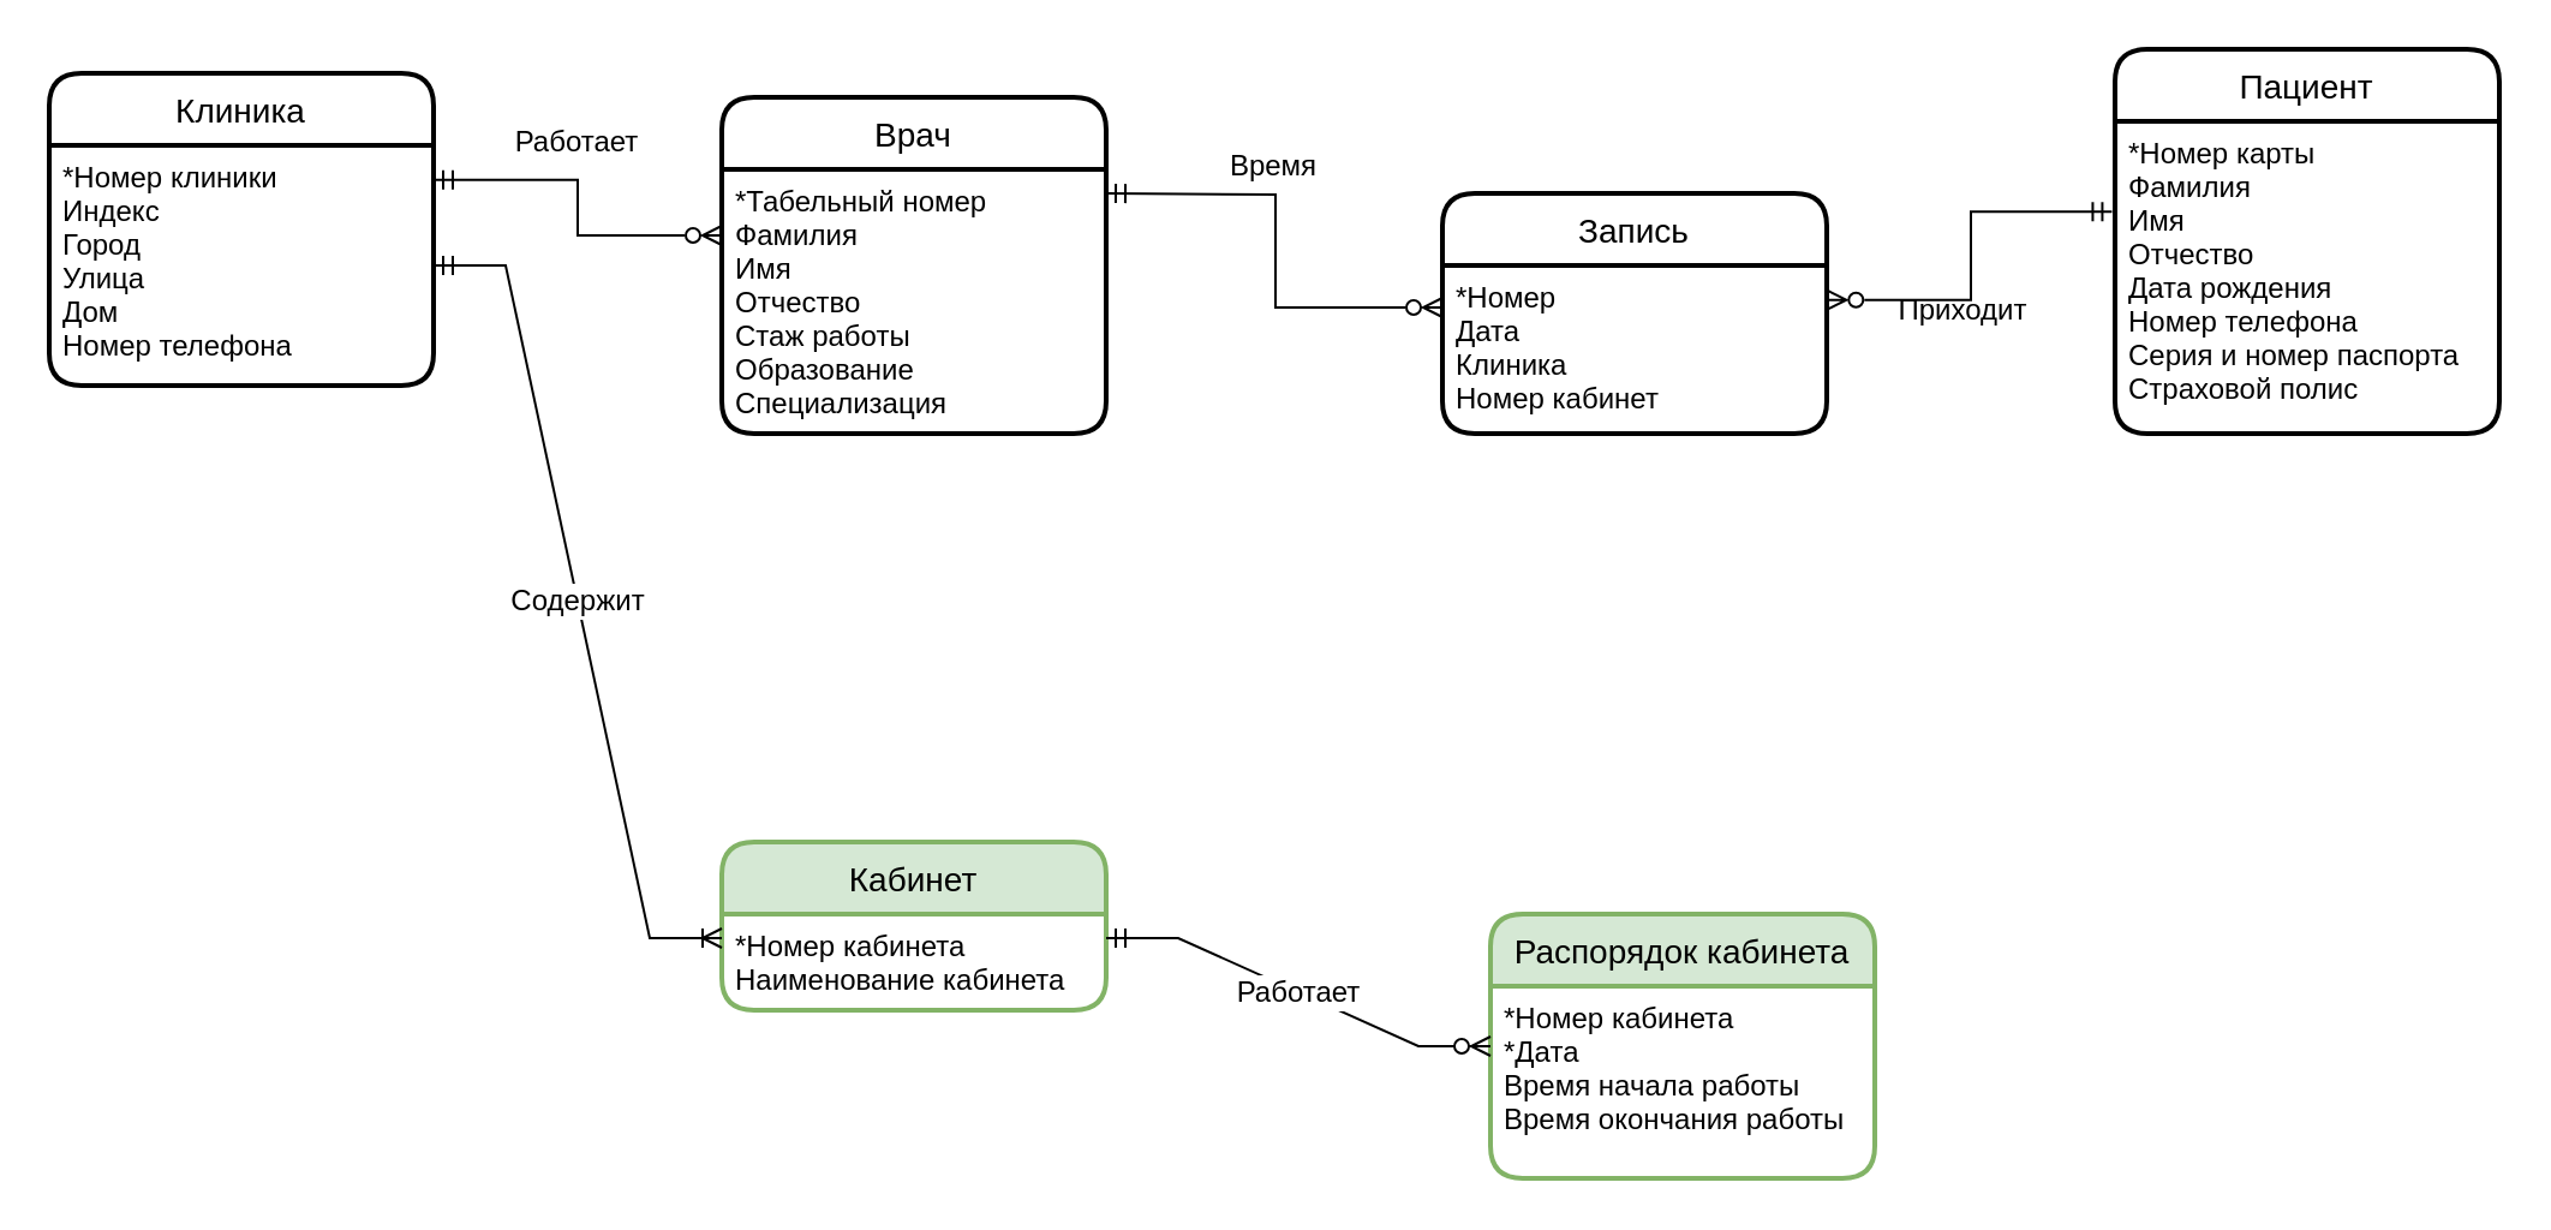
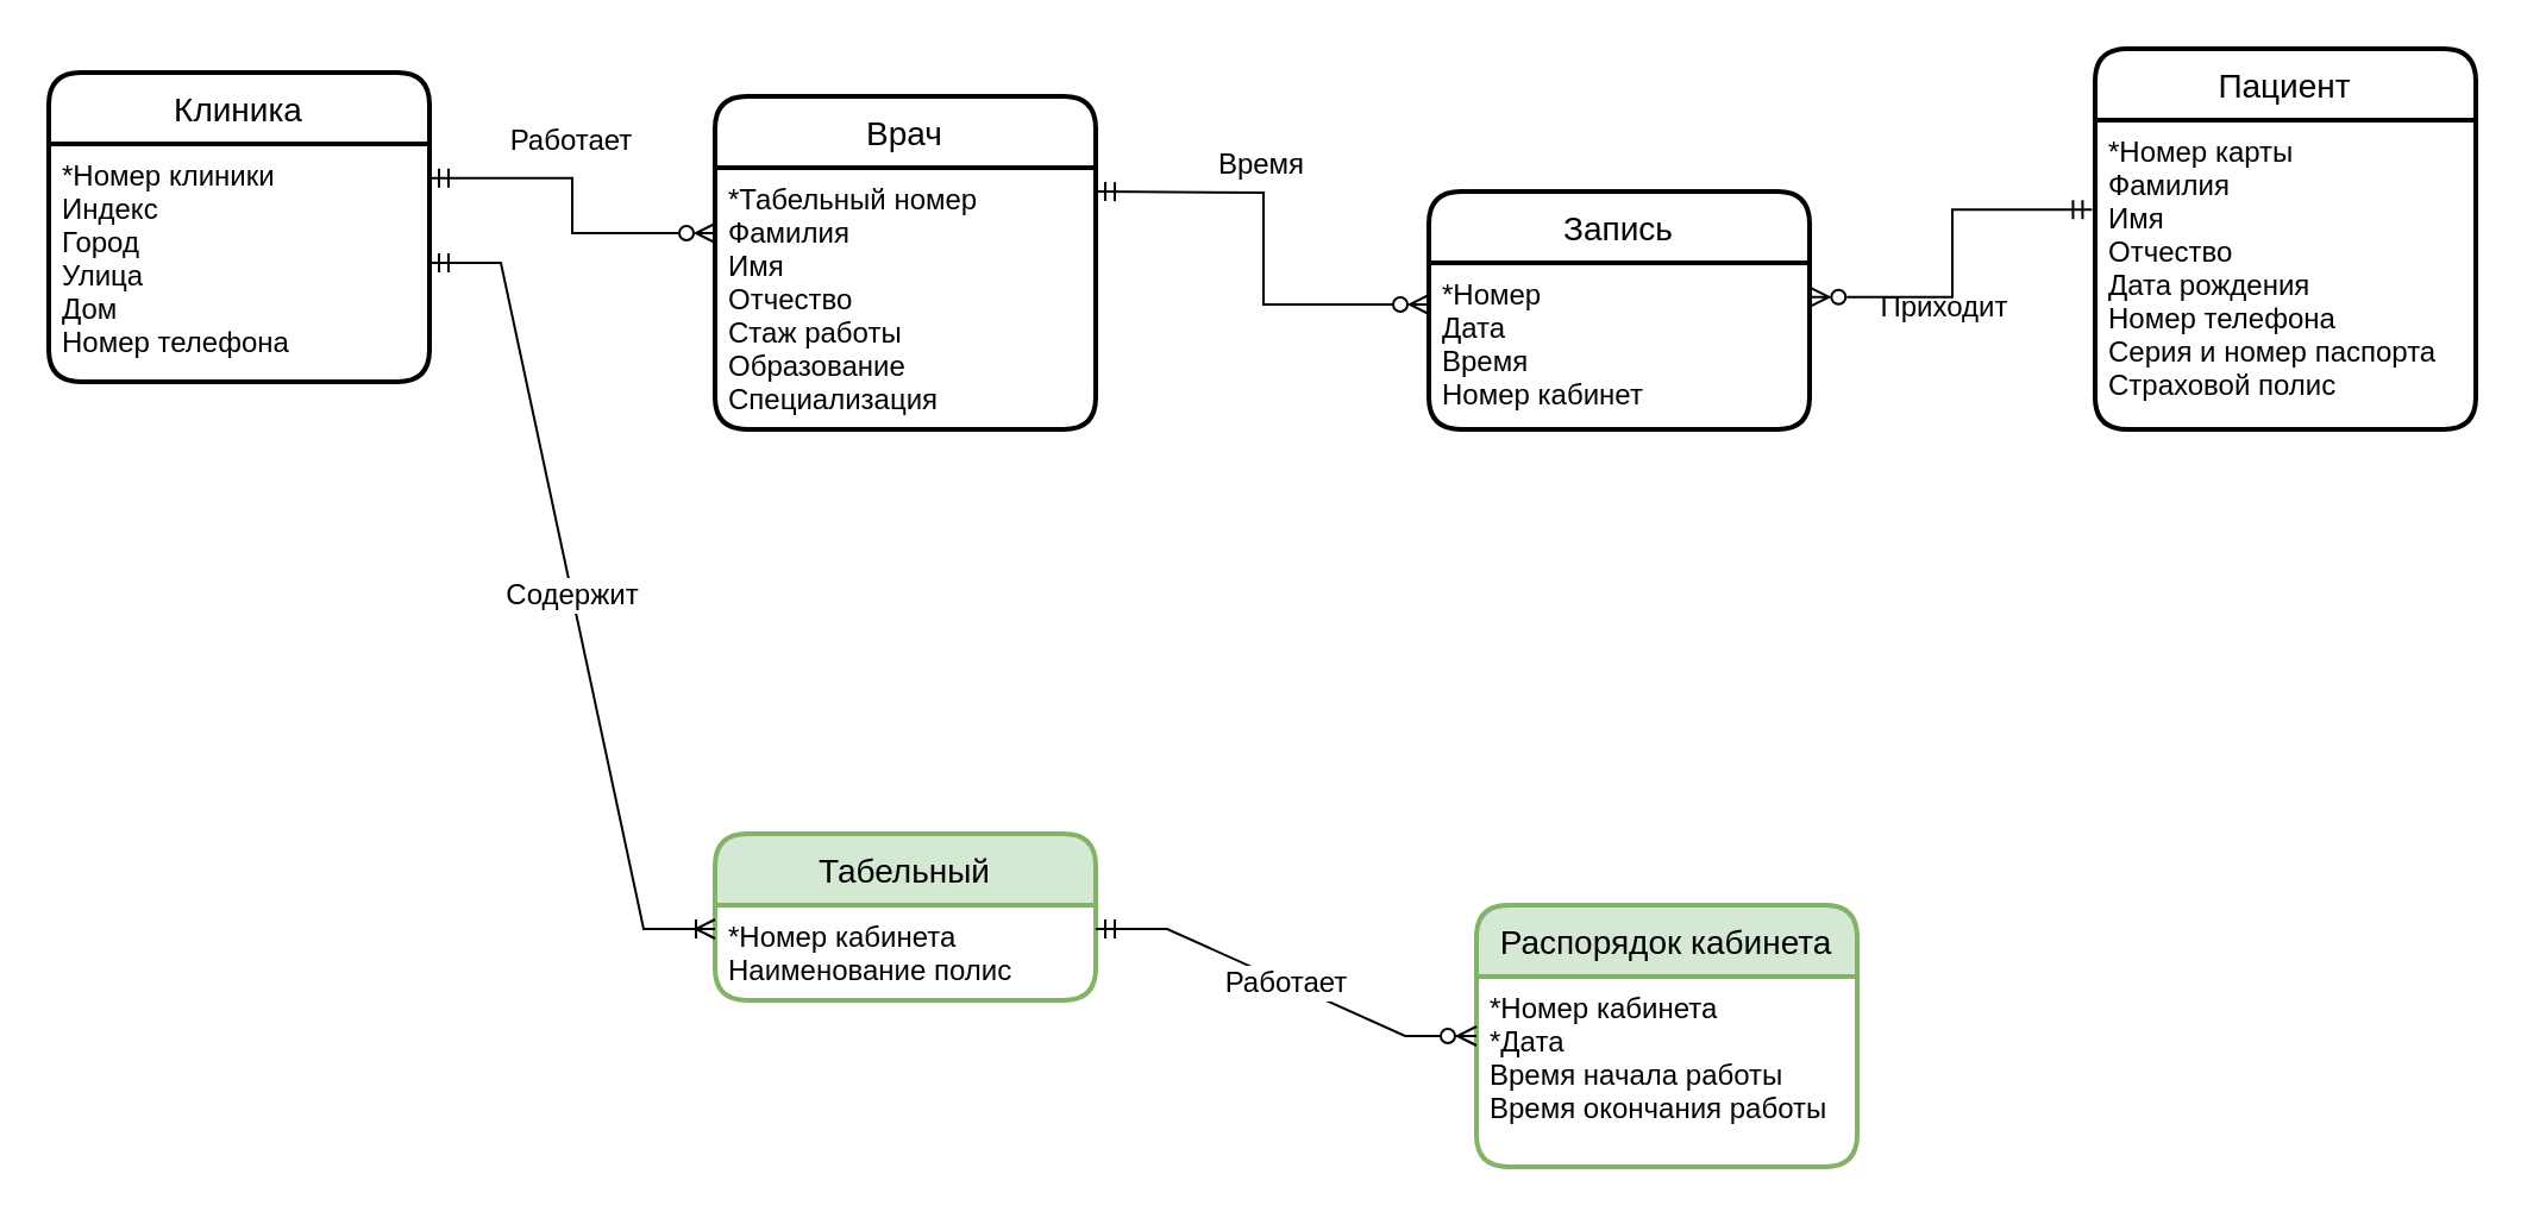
  <mxCell id="0" />
  <mxCell id="1" parent="0" />
  <mxCell id="2" style="edgeStyle=orthogonalEdgeStyle;rounded=0;orthogonalLoop=1;jettySize=auto;html=1;entryX=0;entryY=0.25;entryDx=0;entryDy=0;fontSize=11;startArrow=ERmandOne;startFill=0;endArrow=ERzeroToMany;endFill=0;exitX=1;exitY=0.144;exitDx=0;exitDy=0;exitPerimeter=0;" parent="1" source="4" target="6" edge="1"><mxGeometry relative="1" as="geometry" /></mxCell>
  <mxCell id="3" value="Клиника" style="swimlane;childLayout=stackLayout;horizontal=1;startSize=30;horizontalStack=0;rounded=1;fontSize=14;fontStyle=0;strokeWidth=2;resizeParent=0;resizeLast=1;shadow=0;dashed=0;align=center;" parent="1" vertex="1"><mxGeometry x="20" y="30" width="160" height="130" as="geometry" /></mxCell>
  <mxCell id="4" value="*Номер клиники&#10;Индекс&#10;Город&#10;Улица&#10;Дом&#10;Номер телефона" style="align=left;strokeColor=none;fillColor=none;spacingLeft=4;fontSize=12;verticalAlign=top;resizable=0;rotatable=0;part=1;" parent="3" vertex="1"><mxGeometry y="30" width="160" height="100" as="geometry" /></mxCell>
  <mxCell id="5" value="Врач" style="swimlane;childLayout=stackLayout;horizontal=1;startSize=30;horizontalStack=0;rounded=1;fontSize=14;fontStyle=0;strokeWidth=2;resizeParent=0;resizeLast=1;shadow=0;dashed=0;align=center;" parent="1" vertex="1"><mxGeometry x="300" y="40" width="160" height="140" as="geometry" /></mxCell>
  <mxCell id="6" value="*Табельный номер&#10;Фамилия&#10;Имя&#10;Отчество &#10;Стаж работы&#10;Образование&#10;Специализация" style="align=left;strokeColor=none;fillColor=none;spacingLeft=4;fontSize=12;verticalAlign=top;resizable=0;rotatable=0;part=1;" parent="5" vertex="1"><mxGeometry y="30" width="160" height="110" as="geometry" /></mxCell>
  <mxCell id="7" value="Пациент" style="swimlane;childLayout=stackLayout;horizontal=1;startSize=30;horizontalStack=0;rounded=1;fontSize=14;fontStyle=0;strokeWidth=2;resizeParent=0;resizeLast=1;shadow=0;dashed=0;align=center;" parent="1" vertex="1"><mxGeometry x="880" y="20" width="160" height="160" as="geometry" /></mxCell>
  <mxCell id="8" value="*Номер карты&#10;Фамилия&#10;Имя &#10;Отчество&#10;Дата рождения&#10;Номер телефона&#10;Серия и номер паспорта&#10;Страховой полис" style="align=left;strokeColor=none;fillColor=none;spacingLeft=4;fontSize=12;verticalAlign=top;resizable=0;rotatable=0;part=1;" parent="7" vertex="1"><mxGeometry y="30" width="160" height="130" as="geometry" /></mxCell>
  <mxCell id="9" value="Запись" style="swimlane;childLayout=stackLayout;horizontal=1;startSize=30;horizontalStack=0;rounded=1;fontSize=14;fontStyle=0;strokeWidth=2;resizeParent=0;resizeLast=1;shadow=0;dashed=0;align=center;" parent="1" vertex="1"><mxGeometry x="600" y="80" width="160" height="100" as="geometry" /></mxCell>
- <mxCell id="10" value="*Номер&#10;Дата&#10;Клиника&#10;Номер кабинет" style="align=left;strokeColor=none;fillColor=none;spacingLeft=4;fontSize=12;verticalAlign=top;resizable=0;rotatable=0;part=1;" parent="9" vertex="1"><mxGeometry y="30" width="160" height="70" as="geometry" /></mxCell>
+ <mxCell id="10" value="*Номер&#10;Дата&#10;Время&#10;Номер кабинет" style="align=left;strokeColor=none;fillColor=none;spacingLeft=4;fontSize=12;verticalAlign=top;resizable=0;rotatable=0;part=1;" parent="9" vertex="1"><mxGeometry y="30" width="160" height="70" as="geometry" /></mxCell>
  <mxCell id="11" style="edgeStyle=orthogonalEdgeStyle;rounded=0;orthogonalLoop=1;jettySize=auto;html=1;entryX=1.001;entryY=0.205;entryDx=0;entryDy=0;fontSize=11;startArrow=ERmandOne;startFill=0;endArrow=ERzeroToMany;endFill=0;exitX=-0.008;exitY=0.289;exitDx=0;exitDy=0;entryPerimeter=0;exitPerimeter=0;" parent="1" source="8" target="10" edge="1"><mxGeometry relative="1" as="geometry" /></mxCell>
  <mxCell id="12" style="edgeStyle=orthogonalEdgeStyle;rounded=0;orthogonalLoop=1;jettySize=auto;html=1;entryX=0;entryY=0.25;entryDx=0;entryDy=0;fontSize=11;startArrow=ERmandOne;startFill=0;endArrow=ERzeroToMany;endFill=0;" parent="1" target="10" edge="1"><mxGeometry relative="1" as="geometry"><mxPoint x="460" y="80" as="sourcePoint" /></mxGeometry></mxCell>
  <mxCell id="13" value="&lt;font style=&quot;font-size: 12px;&quot;&gt;Работает&lt;/font&gt;" style="text;html=1;strokeColor=none;fillColor=none;align=center;verticalAlign=middle;whiteSpace=wrap;rounded=0;fontSize=20;" parent="1" vertex="1"><mxGeometry x="210" y="40" width="60" height="30" as="geometry" /></mxCell>
  <mxCell id="14" value="&lt;font style=&quot;font-size: 12px;&quot;&gt;Время&lt;/font&gt;" style="text;html=1;strokeColor=none;fillColor=none;align=center;verticalAlign=middle;whiteSpace=wrap;rounded=0;fontSize=20;" parent="1" vertex="1"><mxGeometry x="500" y="50" width="60" height="30" as="geometry" /></mxCell>
  <mxCell id="15" value="&lt;font style=&quot;font-size: 12px;&quot;&gt;Приходит&lt;/font&gt;" style="text;html=1;strokeColor=none;fillColor=none;align=center;verticalAlign=middle;whiteSpace=wrap;rounded=0;fontSize=20;" parent="1" vertex="1"><mxGeometry x="787" y="110" width="60" height="30" as="geometry" /></mxCell>
- <mxCell id="16" value="Кабинет" style="swimlane;childLayout=stackLayout;horizontal=1;startSize=30;horizontalStack=0;rounded=1;fontSize=14;fontStyle=0;strokeWidth=2;resizeParent=0;resizeLast=1;shadow=0;dashed=0;align=center;fillColor=#d5e8d4;strokeColor=#82b366;" vertex="1" parent="1"><mxGeometry x="300" y="350" width="160" height="70" as="geometry" /></mxCell>
- <mxCell id="17" value="*Номер кабинета&#10;Наименование кабинета&#10;" style="align=left;strokeColor=none;fillColor=none;spacingLeft=4;fontSize=12;verticalAlign=top;resizable=0;rotatable=0;part=1;" vertex="1" parent="16"><mxGeometry y="30" width="160" height="40" as="geometry" /></mxCell>
+ <mxCell id="16" value="Табельный" style="swimlane;childLayout=stackLayout;horizontal=1;startSize=30;horizontalStack=0;rounded=1;fontSize=14;fontStyle=0;strokeWidth=2;resizeParent=0;resizeLast=1;shadow=0;dashed=0;align=center;fillColor=#d5e8d4;strokeColor=#82b366;" vertex="1" parent="1"><mxGeometry x="300" y="350" width="160" height="70" as="geometry" /></mxCell>
+ <mxCell id="17" value="*Номер кабинета&#10;Наименование полис&#10;" style="align=left;strokeColor=none;fillColor=none;spacingLeft=4;fontSize=12;verticalAlign=top;resizable=0;rotatable=0;part=1;" vertex="1" parent="16"><mxGeometry y="30" width="160" height="40" as="geometry" /></mxCell>
  <mxCell id="18" value="Содержит" style="edgeStyle=entityRelationEdgeStyle;fontSize=12;html=1;endArrow=ERoneToMany;startArrow=ERmandOne;rounded=0;entryX=0;entryY=0.25;entryDx=0;entryDy=0;" edge="1" parent="1" source="4" target="17"><mxGeometry width="100" height="100" relative="1" as="geometry"><mxPoint x="190" y="400" as="sourcePoint" /><mxPoint x="290" y="300" as="targetPoint" /></mxGeometry></mxCell>
  <mxCell id="19" value="Распорядок кабинета" style="swimlane;childLayout=stackLayout;horizontal=1;startSize=30;horizontalStack=0;rounded=1;fontSize=14;fontStyle=0;strokeWidth=2;resizeParent=0;resizeLast=1;shadow=0;dashed=0;align=center;fillColor=#d5e8d4;strokeColor=#82b366;" vertex="1" parent="1"><mxGeometry x="620" y="380" width="160" height="110" as="geometry" /></mxCell>
  <mxCell id="20" value="*Номер кабинета&#10;*Дата&#10;Время начала работы&#10;Время окончания работы" style="align=left;strokeColor=none;fillColor=none;spacingLeft=4;fontSize=12;verticalAlign=top;resizable=0;rotatable=0;part=1;" vertex="1" parent="19"><mxGeometry y="30" width="160" height="80" as="geometry" /></mxCell>
  <mxCell id="21" value="Работает" style="edgeStyle=entityRelationEdgeStyle;fontSize=12;html=1;endArrow=ERzeroToMany;startArrow=ERmandOne;rounded=0;exitX=1;exitY=0.25;exitDx=0;exitDy=0;entryX=0;entryY=0.5;entryDx=0;entryDy=0;" edge="1" parent="1" source="17" target="19"><mxGeometry width="100" height="100" relative="1" as="geometry"><mxPoint x="480" y="350" as="sourcePoint" /><mxPoint x="580" y="250" as="targetPoint" /></mxGeometry></mxCell>
